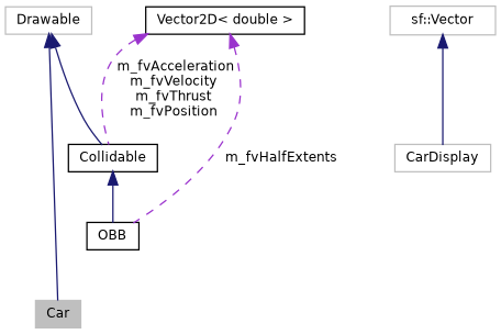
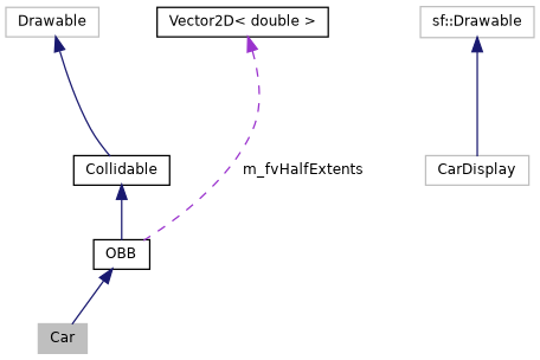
  digraph {
    node [color=grey75 fillcolor=white fontname=Helvetica fontsize=10 shape=record style=filled]
    edge [color=midnightblue dir=back fontname=Helvetica fontsize=10 labelfontname=Helvetica labelfontsize=10 style=solid]
    n1 [fillcolor=grey75 fontcolor=black height=0.2 label=Car width=0.4]
    n2 [color=black height=0.2 label=OBB width=0.4]
    n3 [color=black height=0.2 label=Collidable width=0.4]
    n4 [height=0.2 label=Drawable width=0.4]
    n5 [color=black height=0.2 label="Vector2D\< double \>" width=0.4]
    n6 [height=0.2 label=CarDisplay width=0.4]
-   n7 [height=0.2 label="sf::Vector" width=0.4]
-   n4 -> n1
+   n7 [height=0.2 label="sf::Drawable" width=0.4]
+   n2 -> n1
    n3 -> n2
    n4 -> n3
    n5 -> n2 [color=darkorchid3 label=" m_fvHalfExtents" style=dashed]
-   n5 -> n3 [color=darkorchid3 label=" m_fvAcceleration\nm_fvVelocity\nm_fvThrust\nm_fvPosition" style=dashed]
    n7 -> n6
  }
